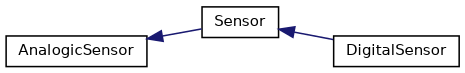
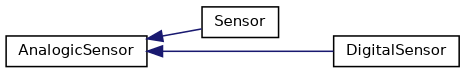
  digraph {
    rankdir=LR
    node [color=black fillcolor=white fontname=Helvetica fontsize=10 shape=record style=filled]
    edge [color=midnightblue dir=back fontname=Helvetica fontsize=10 labelfontname=Helvetica labelfontsize=10 style=solid]
    n1 [height=0.2 label=Sensor width=0.4]
    n2 [height=0.2 label=DigitalSensor width=0.4]
    n3 [height=0.2 label=AnalogicSensor width=0.4]
-   n1 -> n2
+   n3 -> n2
    n3 -> n1
  }
